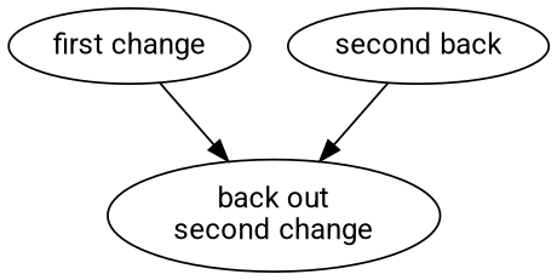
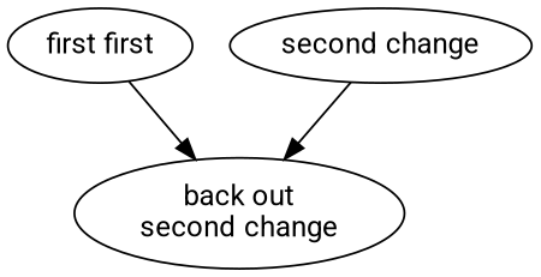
  digraph {
    fontname=Roboto
    node [fontname=Roboto]
    edge [fontname=Roboto]
-   "first change"
+   "first change" [label="first first"]
    "back out\nsecond change"
-   "second change" [label="second back"]
+   "second change"
    "first change" -> "back out\nsecond change"
    "second change" -> "back out\nsecond change"
  }
